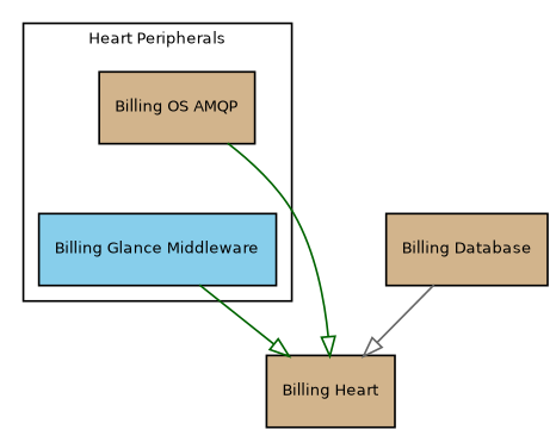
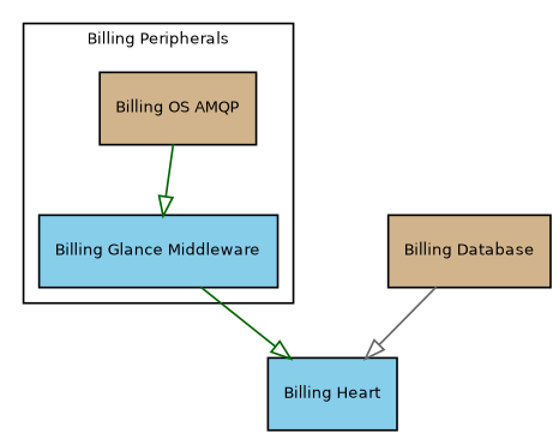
  digraph {
    compound=true
    fontname="Bitstream Vera Sans"
    fontsize=8
    node [fillcolor=skyblue fontname="Bitstream Vera Sans" fontsize=8 shape=record style=filled]
    edge [arrowhead=empty color=darkgreen fontname="Bitstream Vera Sans" fontsize=8]
    n1 [label="{Billing Glance Middleware}"]
    n2 [fillcolor=tan label="{Billing OS AMQP}"]
-   n3 [fillcolor=tan label="{Billing Heart}"]
+   n3 [label="{Billing Heart}"]
    n4 [fillcolor=tan label="{Billing Database}"]
    subgraph cluster_1 {
-     label="Heart Peripherals"
+     label="Billing Peripherals"
      n1
      n2
    }
    n1 -> n3
-   n2 -> n3
+   n2 -> n1
    n4 -> n3 [color=gray40]
  }
